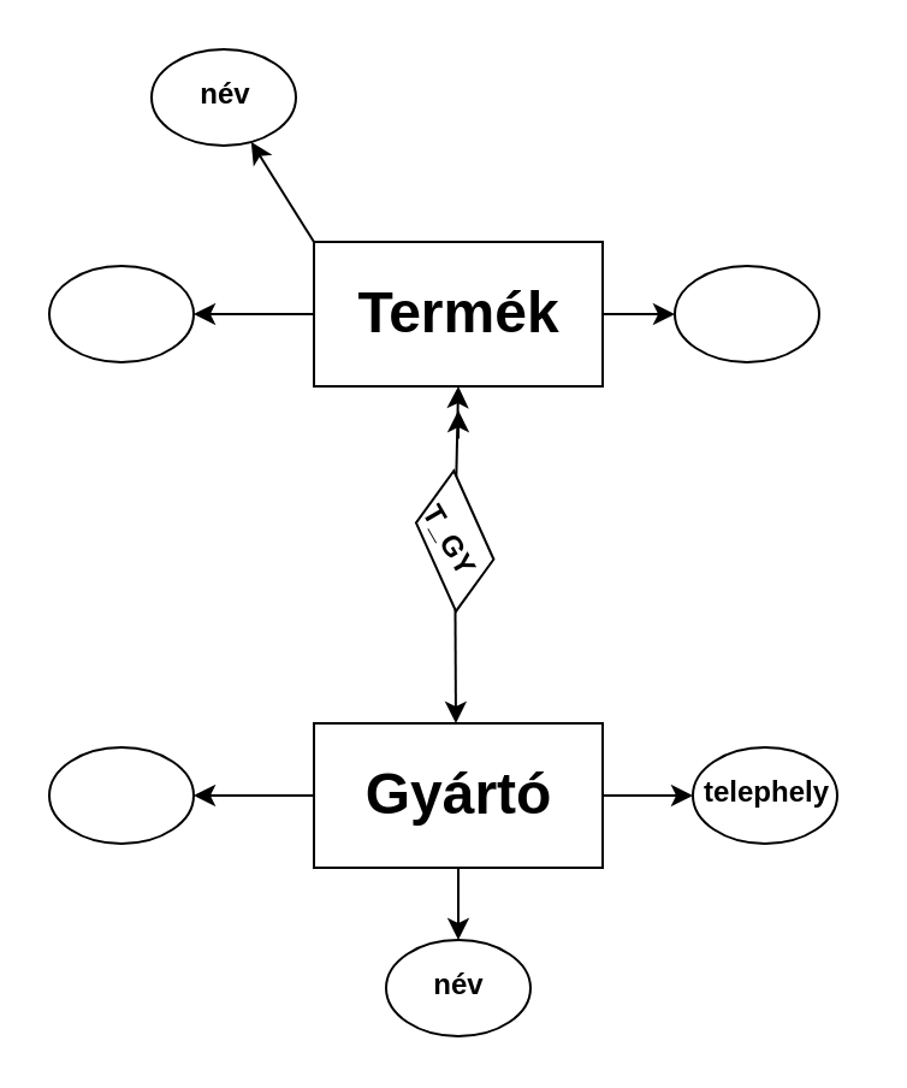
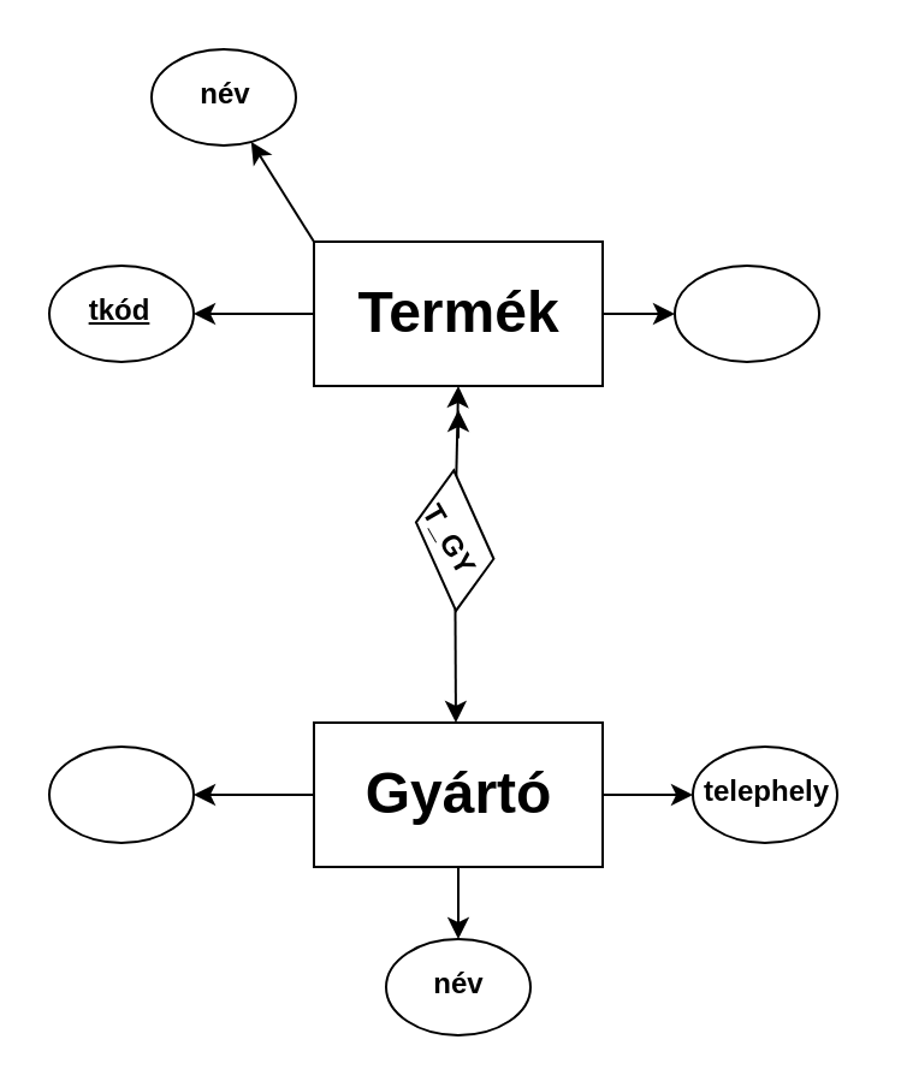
  <mxCell id="0" />
  <mxCell id="1" parent="0" />
  <mxCell id="2" value="" parent="1" style="edgeStyle=none;rounded=0;orthogonalLoop=1;jettySize=auto;html=1;fontSize=12;entryX=0;entryY=0.5;entryDx=0;entryDy=0;" edge="1" source="4" target="17"><mxGeometry as="geometry" relative="1" /></mxCell>
  <mxCell id="3" value="" parent="1" style="edgeStyle=none;rounded=0;orthogonalLoop=1;jettySize=auto;html=1;fontSize=12;entryX=1;entryY=0.5;entryDx=0;entryDy=0;" edge="1" source="4" target="19"><mxGeometry as="geometry" relative="1" /></mxCell>
  <mxCell id="4" value="" parent="1" style="rounded=0;whiteSpace=wrap;html=1;" vertex="1"><mxGeometry as="geometry" x="130" y="100" width="120" height="60" /></mxCell>
  <mxCell id="5" value="Termék" parent="1" style="text;strokeColor=none;fillColor=none;html=1;fontSize=24;fontStyle=1;verticalAlign=middle;align=center;" vertex="1"><mxGeometry as="geometry" x="140" y="110" width="100" height="40" /></mxCell>
  <mxCell id="6" value="" parent="1" style="edgeStyle=none;rounded=0;orthogonalLoop=1;jettySize=auto;html=1;fontSize=12;entryX=1;entryY=0.5;entryDx=0;entryDy=0;" edge="1" source="9" target="15"><mxGeometry as="geometry" relative="1" /></mxCell>
  <mxCell id="7" value="" parent="1" style="edgeStyle=none;rounded=0;orthogonalLoop=1;jettySize=auto;html=1;fontSize=12;entryX=0;entryY=0.5;entryDx=0;entryDy=0;" edge="1" source="9" target="23"><mxGeometry as="geometry" relative="1" /></mxCell>
  <mxCell id="8" value="" parent="1" style="edgeStyle=none;rounded=0;orthogonalLoop=1;jettySize=auto;html=1;fontSize=12;" edge="1" source="9" target="16"><mxGeometry as="geometry" relative="1" /></mxCell>
  <mxCell id="9" value="" parent="1" style="rounded=0;whiteSpace=wrap;html=1;" vertex="1"><mxGeometry as="geometry" x="130" y="300" width="120" height="60" /></mxCell>
  <mxCell id="10" value="Gyártó" parent="1" style="text;strokeColor=none;fillColor=none;html=1;fontSize=24;fontStyle=1;verticalAlign=middle;align=center;" vertex="1"><mxGeometry as="geometry" x="140" y="310" width="100" height="40" /></mxCell>
  <mxCell id="11" value="" parent="1" style="edgeStyle=none;rounded=0;orthogonalLoop=1;jettySize=auto;html=1;fontSize=12;" edge="1" source="13"><mxGeometry as="geometry" relative="1"><mxPoint as="targetPoint" x="190" y="160" /></mxGeometry></mxCell>
  <mxCell id="12" value="" parent="1" style="edgeStyle=none;rounded=0;orthogonalLoop=1;jettySize=auto;html=1;fontSize=12;" edge="1" source="13"><mxGeometry as="geometry" relative="1"><mxPoint as="targetPoint" x="189" y="300" /></mxGeometry></mxCell>
  <mxCell id="13" value="" parent="1" style="shape=parallelogram;perimeter=parallelogramPerimeter;whiteSpace=wrap;html=1;fixedSize=1;rotation=126;" vertex="1"><mxGeometry as="geometry" x="165.24" y="206.79" width="46.67" height="35" /></mxCell>
  <mxCell id="14" value="" parent="1" style="ellipse;whiteSpace=wrap;html=1;" vertex="1"><mxGeometry as="geometry" x="160" y="390" width="60" height="40" /></mxCell>
  <mxCell id="15" value="" parent="1" style="ellipse;whiteSpace=wrap;html=1;" vertex="1"><mxGeometry as="geometry" x="20" y="310" width="60" height="40" /></mxCell>
  <mxCell id="16" value="&lt;font style=&quot;font-size: 12px;&quot;&gt;név&lt;/font&gt;" parent="1" style="text;strokeColor=none;fillColor=none;html=1;fontSize=24;fontStyle=1;verticalAlign=middle;align=center;" vertex="1"><mxGeometry as="geometry" x="152.5" y="390" width="75" height="30" /></mxCell>
  <mxCell id="17" value="" parent="1" style="ellipse;whiteSpace=wrap;html=1;" vertex="1"><mxGeometry as="geometry" x="280" y="110" width="60" height="40" /></mxCell>
  <mxCell id="18" value="" parent="1" style="ellipse;whiteSpace=wrap;html=1;" vertex="1"><mxGeometry as="geometry" x="62.5" y="20" width="60" height="40" /></mxCell>
  <mxCell id="19" value="" parent="1" style="ellipse;whiteSpace=wrap;html=1;" vertex="1"><mxGeometry as="geometry" x="20" y="110" width="60" height="40" /></mxCell>
+ <mxCell id="20" value="&lt;font style=&quot;font-size: 12px;&quot;&gt;&lt;u&gt;tkód&lt;/u&gt;&lt;/font&gt;" parent="1" style="text;strokeColor=none;fillColor=none;html=1;fontSize=24;fontStyle=1;verticalAlign=middle;align=center;" vertex="1"><mxGeometry as="geometry" x="20" y="110" width="57.5" height="30" /></mxCell>
  <mxCell id="21" value="&lt;font style=&quot;font-size: 12px;&quot;&gt;név&lt;/font&gt;" parent="1" style="text;strokeColor=none;fillColor=none;html=1;fontSize=24;fontStyle=1;verticalAlign=middle;align=center;" vertex="1"><mxGeometry as="geometry" x="55" y="20" width="75" height="30" /></mxCell>
  <mxCell id="22" value="&lt;font style=&quot;font-size: 12px;&quot;&gt;T_GY&lt;/font&gt;" parent="1" style="text;strokeColor=none;fillColor=none;html=1;fontSize=24;fontStyle=1;verticalAlign=middle;align=center;rotation=60;" vertex="1"><mxGeometry as="geometry" x="140" y="201.79" width="100" height="40" /></mxCell>
  <mxCell id="23" value="" parent="1" style="ellipse;whiteSpace=wrap;html=1;" vertex="1"><mxGeometry as="geometry" x="287.5" y="310" width="60" height="40" /></mxCell>
  <mxCell id="24" value="&lt;font style=&quot;font-size: 12px;&quot;&gt;telephely&lt;/font&gt;" parent="1" style="text;strokeColor=none;fillColor=none;html=1;fontSize=24;fontStyle=1;verticalAlign=middle;align=center;" vertex="1"><mxGeometry as="geometry" x="280" y="310" width="75" height="30" /></mxCell>
  <mxCell id="25" value="" parent="1" style="edgeStyle=none;rounded=0;orthogonalLoop=1;jettySize=auto;html=1;fontSize=12;" edge="1" source="22"><mxGeometry as="geometry" relative="1"><mxPoint as="sourcePoint" x="199.17" y="207.427" /><mxPoint as="targetPoint" x="190" y="170" /></mxGeometry></mxCell>
  <mxCell id="26" value="" parent="1" style="edgeStyle=none;rounded=0;orthogonalLoop=1;jettySize=auto;html=1;fontSize=12;exitX=0;exitY=0;exitDx=0;exitDy=0;" edge="1" source="4" target="18"><mxGeometry as="geometry" relative="1"><mxPoint as="sourcePoint" x="140" y="140" /><mxPoint as="targetPoint" x="90" y="140" /></mxGeometry></mxCell>
